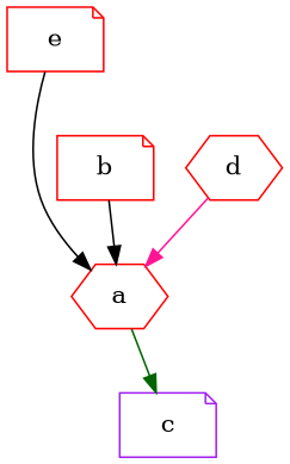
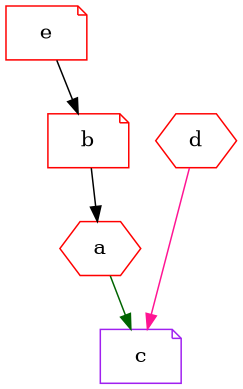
  digraph {
    node [Weight=2 color=red shape=note]
    edge [Weight=1 color=black]
    a [shape=hexagon]
    c [Weight=3 color=purple]
    b [Weight=3]
    d [shape=hexagon]
    e
    a -> c [Weight=10 color=darkgreen]
    b -> a
-   d -> a [color=deeppink]
-   e -> a [Weight=4]
+   d -> c [color=deeppink]
+   e -> b [Weight=4]
  }
